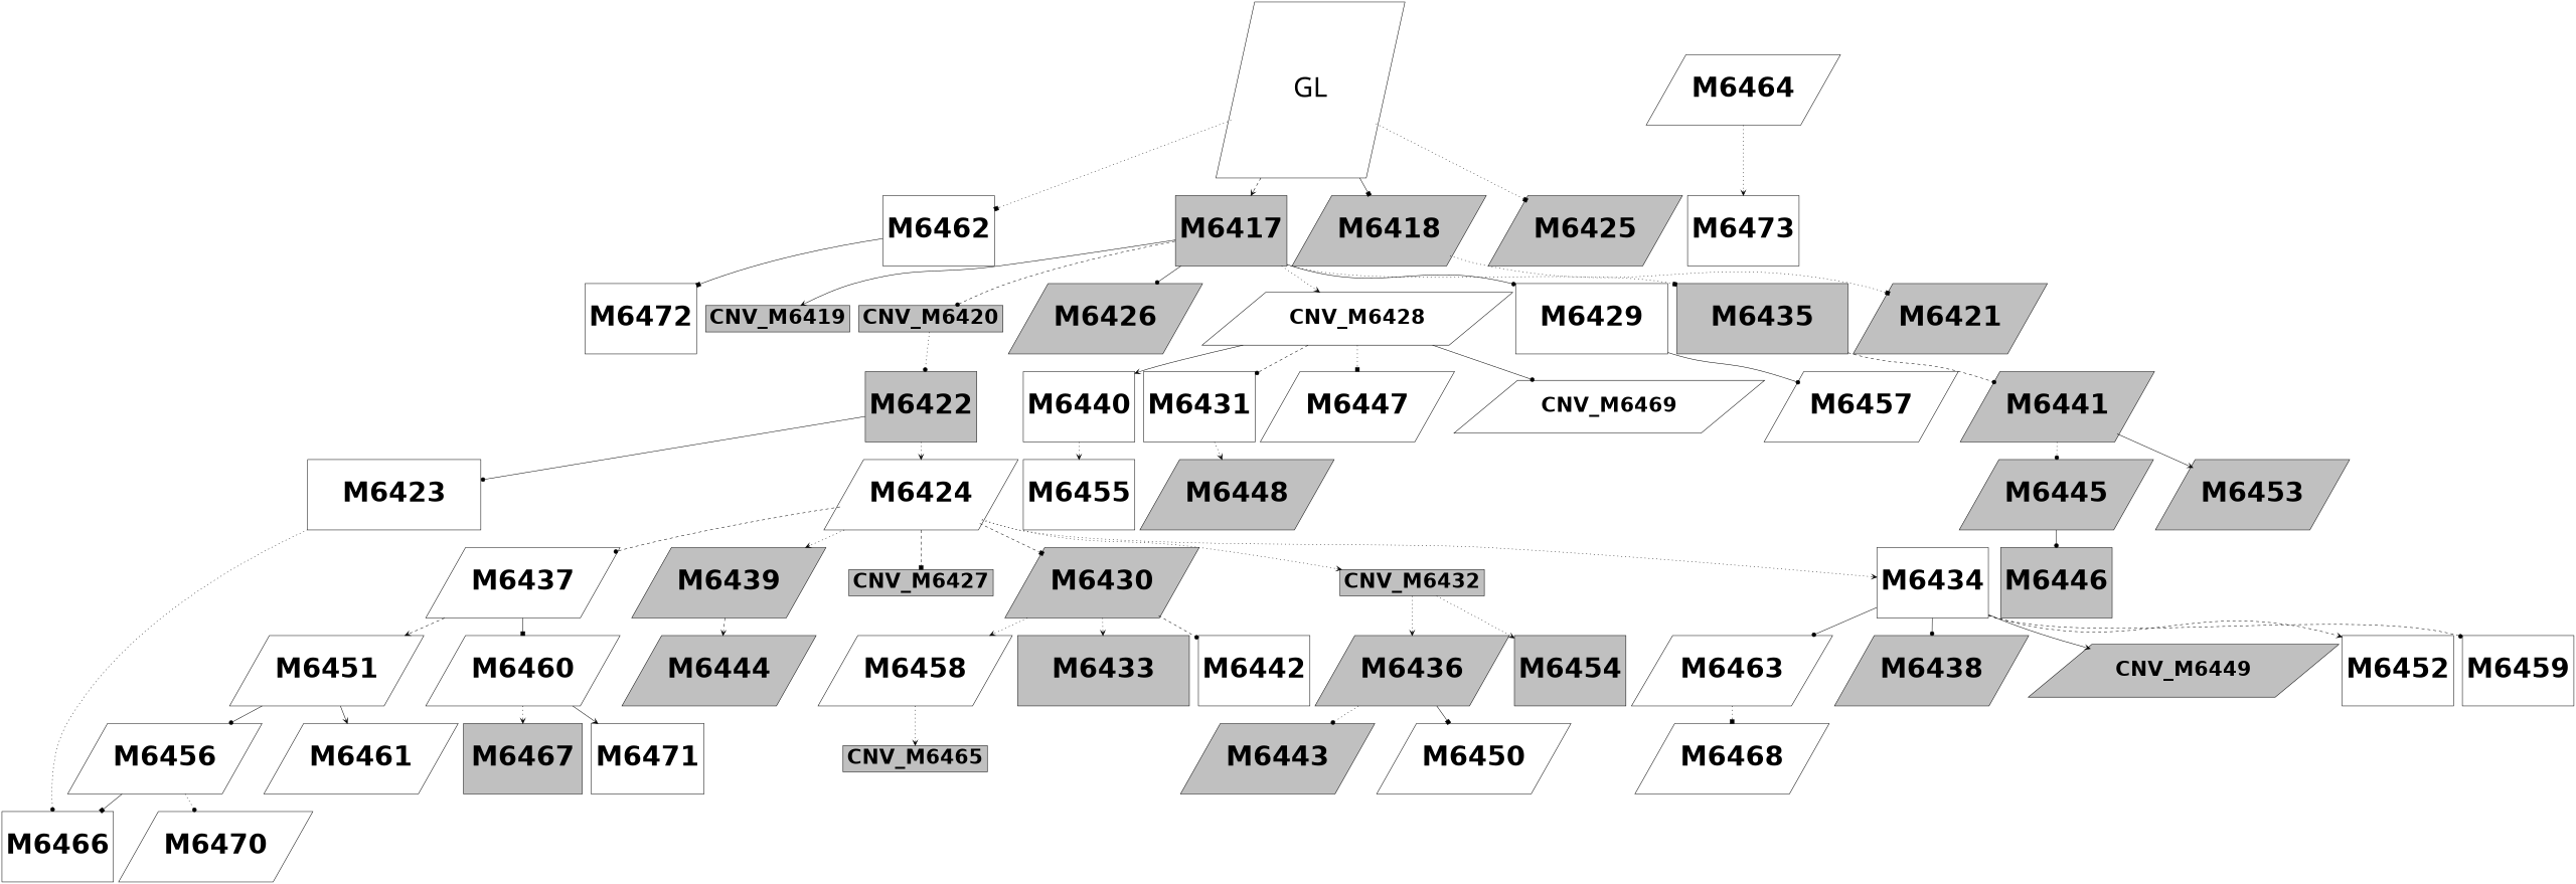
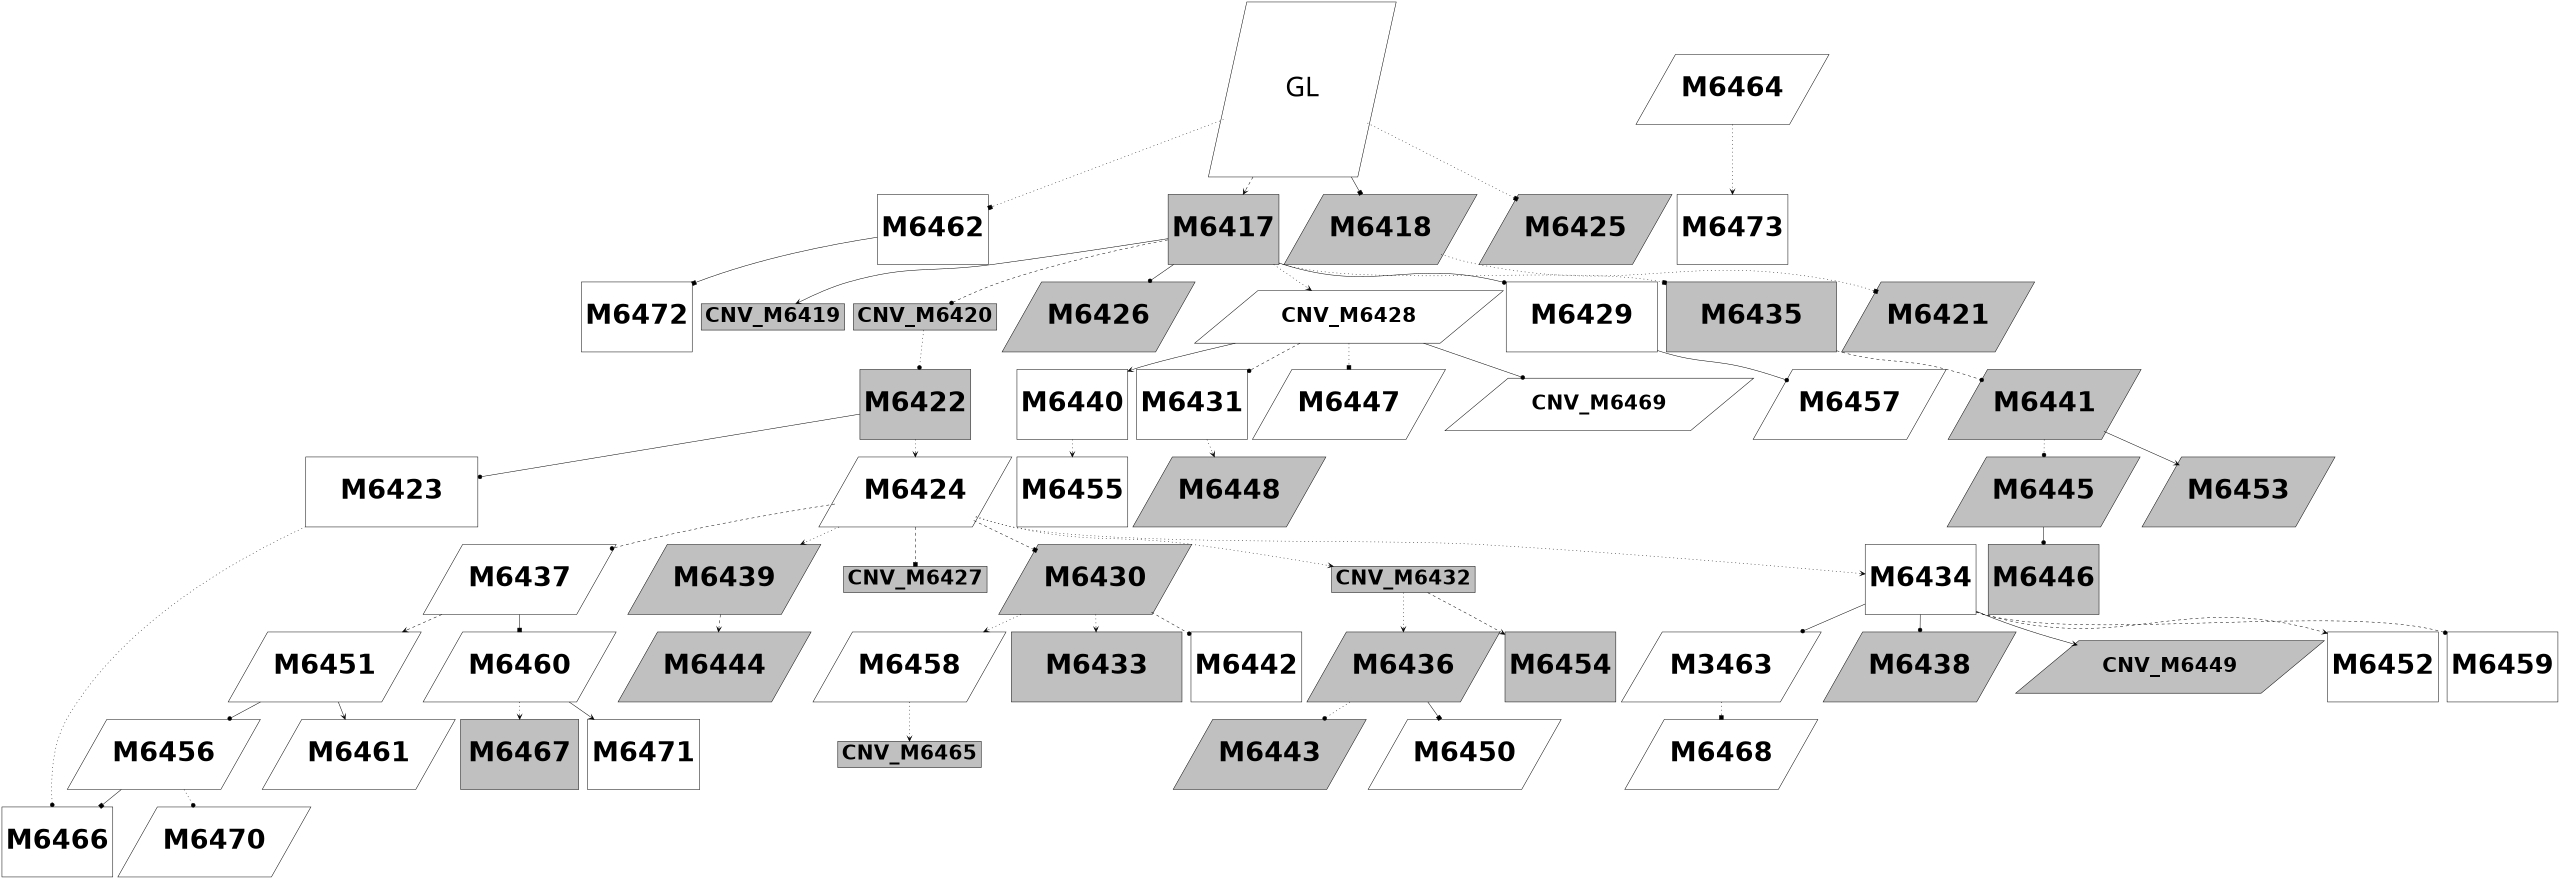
  digraph {
    node [fillcolor=white fontname="helvetica-bold" fontsize=56 shape=parallelogram style=filled]
    edge [arrowhead=vee style=dotted]
    n1 [fillcolor=grey height=2 label=M6436 width=2.7]
    n2 [fillcolor=grey height=2 label=M6443 width=3.51]
    n3 [height=2 label=M6450 width=3.04]
    n4 [height=2 label=M6437 width=1.34]
    n5 [height=2 label=M6451 width=4.58]
    n6 [height=2 label=M6460 width=0.79]
    n7 [height=2 label=M6456 width=2.62]
    n8 [height=2 label=M6461 width=0.11]
    n9 [fillcolor=grey height=2 label=M6467 shape=box width=3.38]
    n10 [height=2 label=M6471 shape=box width=3.21]
    n11 [height=2 label=M6470 width=2.09]
    n12 [height=2 label=M6466 shape=box width=2.66]
    n13 [fillcolor=grey height=2 label=M6439 width=1.66]
    n14 [fillcolor=grey height=2 label=M6444 width=2.76]
    n15 [height=2 label=M6440 shape=box width=0.58]
    n16 [height=2 label=M6455 shape=box width=2.67]
    n17 [fillcolor=grey height=2 label=M6441 width=0.87]
    n18 [fillcolor=grey height=2 label=M6445 width=2.5]
    n19 [fillcolor=grey height=2 label=M6453 width=4.63]
    n20 [fillcolor=grey height=2 label=M6446 shape=box width=1.57]
    n21 [height=2 label=M6464 width=2.92]
    n22 [height=2 label=M6473 shape=box width=0.63]
    n23 [height=2 label=M6458 width=3.86]
    n24 [fillcolor=grey fontsize=42 label=CNV_M6465 shape=box]
    n25 [height=2 label=M6462 shape=box width=0.02]
    n26 [height=2 label=M6472 shape=box width=1.45]
-   n27 [height=2 label=M6463 width=4.95]
+   n27 [height=2 label=M3463 width=4.95]
    n28 [height=2 label=M6468 width=1.46]
    n29 [fontname="arial-bold" height=5 label=GL width=5 fillcolor="" style=""]
    n30 [fillcolor=grey height=2 label=M6417 shape=box width=0.42]
    n31 [fillcolor=grey height=2 label=M6418 width=3.44]
    n32 [fillcolor=grey height=2 label=M6425 width=1.14]
    n33 [fillcolor=grey fontsize=42 label=CNV_M6419 shape=box]
    n34 [fillcolor=grey fontsize=42 label=CNV_M6420 shape=box]
    n35 [fillcolor=grey height=2 label=M6426 width=1.41]
    n36 [fontsize=42 label=CNV_M6428]
    n37 [height=2 label=M6429 shape=box width=4.32]
    n38 [fillcolor=grey height=2 label=M6435 shape=box width=4.86]
    n39 [fillcolor=grey height=2 label=M6421 width=0.32]
    n40 [fillcolor=grey height=2 label=M6422 shape=box width=1.5]
    n41 [height=2 label=M6431 shape=box width=3.02]
    n42 [height=2 label=M6447 width=3.44]
    n43 [fontsize=42 label=CNV_M6469]
    n44 [height=2 label=M6457 width=2.68]
    n45 [height=2 label=M6423 shape=box width=4.91]
    n46 [height=2 label=M6424 width=4.82]
    n47 [fillcolor=grey height=2 label=M6448 width=4.99]
    n48 [fillcolor=grey fontsize=42 label=CNV_M6427 shape=box]
    n49 [fillcolor=grey height=2 label=M6430 width=3.69]
    n50 [fillcolor=grey fontsize=42 label=CNV_M6432 shape=box]
    n51 [height=2 label=M6434 shape=box width=0.78]
    n52 [fillcolor=grey height=2 label=M6433 shape=box width=4.87]
    n53 [height=2 label=M6442 shape=box width=0.03]
    n54 [fillcolor=grey height=2 label=M6454 shape=box width=1.87]
    n55 [fillcolor=grey height=2 label=M6438 width=4.11]
    n56 [fillcolor=grey fontsize=42 label=CNV_M6449]
    n57 [height=2 label=M6452 shape=box width=1.71]
    n58 [height=2 label=M6459 shape=box width=3.08]
    n1 -> n2 [arrowhead=dot]
    n1 -> n3 [arrowhead=box style=solid]
    n4 -> n5 [style=dashed]
    n4 -> n6 [arrowhead=box style=solid]
    n5 -> n7 [arrowhead=dot style=solid]
    n5 -> n8 [style=solid]
    n6 -> n9
    n6 -> n10 [style=solid]
    n7 -> n11 [arrowhead=dot]
    n7 -> n12 [arrowhead=box style=solid]
    n13 -> n14 [style=dashed]
    n15 -> n16
    n17 -> n18 [arrowhead=dot]
    n17 -> n19 [style=solid]
    n18 -> n20 [arrowhead=dot style=solid]
    n21 -> n22
    n23 -> n24
    n25 -> n26 [arrowhead=box style=solid]
    n27 -> n28 [arrowhead=box]
    n29 -> n25 [arrowhead=box]
    n29 -> n30 [style=dashed]
    n29 -> n31 [arrowhead=box style=solid]
    n29 -> n32 [arrowhead=box]
    n30 -> n33 [style=solid]
    n30 -> n34 [arrowhead=dot style=dashed]
    n30 -> n35 [arrowhead=dot style=solid]
    n30 -> n36
    n30 -> n37 [arrowhead=dot style=solid]
    n30 -> n38 [arrowhead=box]
    n31 -> n39 [arrowhead=box]
    n34 -> n40 [arrowhead=dot]
    n36 -> n15 [style=solid]
    n36 -> n41 [arrowhead=dot style=dashed]
    n36 -> n42 [arrowhead=box]
    n36 -> n43 [arrowhead=dot style=solid]
    n37 -> n44 [arrowhead=dot style=solid]
    n38 -> n17 [arrowhead=dot style=dashed]
    n40 -> n45 [arrowhead=dot style=solid]
    n40 -> n46
    n41 -> n47
    n45 -> n12 [arrowhead=dot]
    n46 -> n4 [arrowhead=dot style=dashed]
    n46 -> n13
    n46 -> n48 [arrowhead=box style=dashed]
    n46 -> n49 [arrowhead=box style=dashed]
    n46 -> n50
    n46 -> n51
    n49 -> n23
    n49 -> n52
    n49 -> n53 [arrowhead=dot style=dashed]
    n50 -> n1
-   n50 -> n54
+   n50 -> n54 [style=dashed]
    n51 -> n27 [arrowhead=dot style=solid]
    n51 -> n55 [arrowhead=dot style=solid]
    n51 -> n56 [style=solid]
    n51 -> n57 [style=dashed]
    n51 -> n58 [arrowhead=dot style=dashed]
  }
